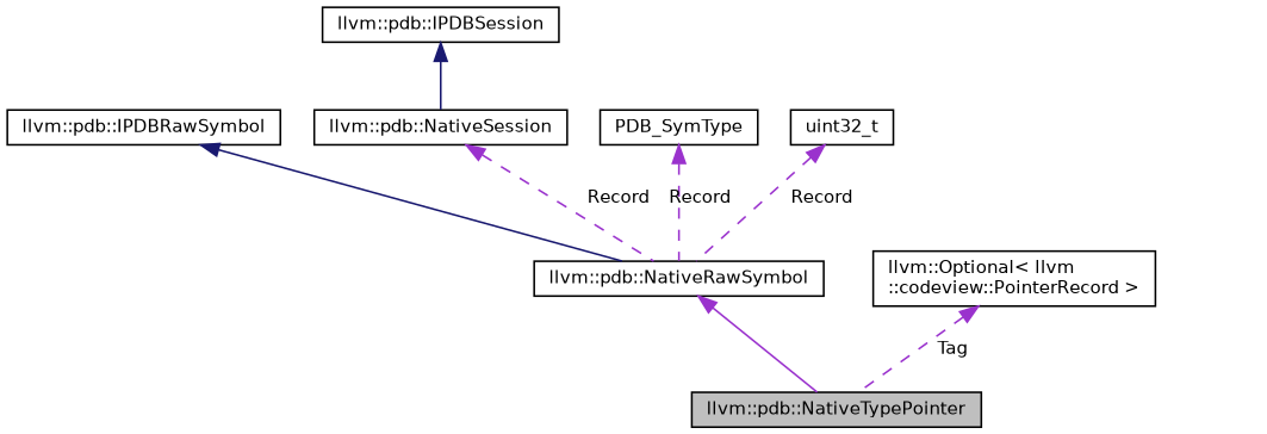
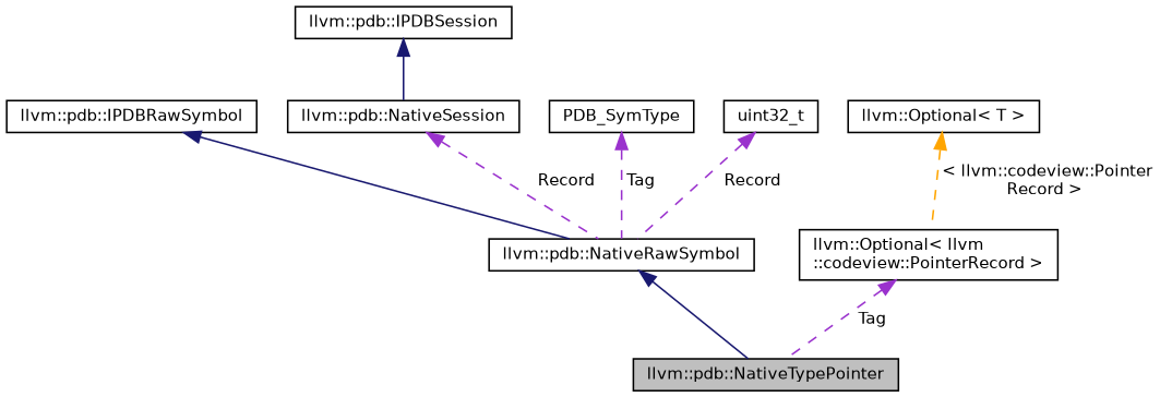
  digraph {
    rankdir=TB
    node [color=black fontname=Helvetica fontsize=10 shape=box]
    edge [color=darkorchid3 dir=back fontname=Helvetica fontsize=10 labelfontname=Helvetica labelfontsize=10 style=dashed]
    n1 [fillcolor=grey75 fontcolor=black height=0.2 label="llvm::pdb::NativeTypePointer" style=filled width=0.4]
    n2 [height=0.2 label="llvm::pdb::NativeRawSymbol" width=0.4]
    n3 [height=0.2 label="llvm::pdb::IPDBRawSymbol" width=0.4]
    n4 [height=0.2 label="llvm::pdb::NativeSession" width=0.4]
    n5 [height=0.2 label="llvm::pdb::IPDBSession" width=0.4]
    n6 [height=0.2 label=PDB_SymType width=0.4]
    n7 [height=0.2 label=uint32_t width=0.4]
    n8 [height=0.2 label="llvm::Optional\< llvm\l::codeview::PointerRecord \>" width=0.4]
-   n2 -> n1 [style=solid]
+   n9 [height=0.2 label="llvm::Optional\< T \>" width=0.4]
+   n2 -> n1 [color=midnightblue style=solid]
    n3 -> n2 [color=midnightblue style=solid]
    n4 -> n2 [label=" Record"]
    n5 -> n4 [color=midnightblue style=solid]
-   n6 -> n2 [label=" Record"]
+   n6 -> n2 [label=" Tag"]
    n7 -> n2 [label=" Record"]
    n8 -> n1 [label=" Tag"]
+   n9 -> n8 [color=orange label=" \< llvm::codeview::Pointer\lRecord \>"]
  }
